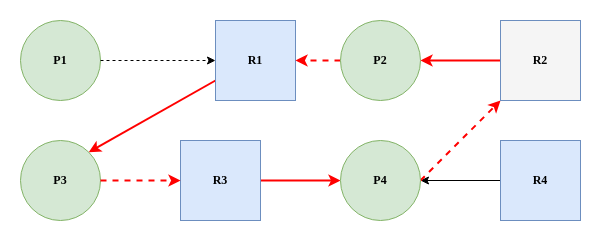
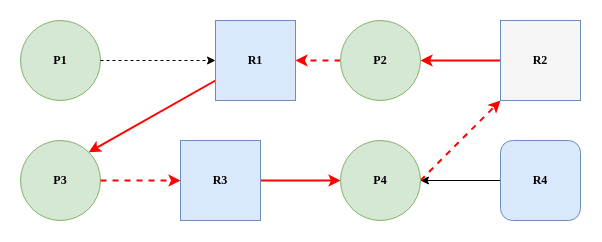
  <mxCell id="0" />
  <mxCell id="1" parent="0" />
  <mxCell id="2" value="P1" style="ellipse;whiteSpace=wrap;html=1;aspect=fixed;fillColor=#d5e8d4;strokeColor=#82b366;fontFamily=Fira Sans;fontStyle=1;" vertex="1" parent="1"><mxGeometry x="20" y="20" width="80" height="80" as="geometry" /></mxCell>
  <mxCell id="3" style="edgeStyle=none;rounded=0;orthogonalLoop=1;jettySize=auto;html=1;exitX=0;exitY=0.75;exitDx=0;exitDy=0;entryX=1;entryY=0;entryDx=0;entryDy=0;strokeWidth=2;strokeColor=#FF0000;" edge="1" parent="1" source="4" target="6"><mxGeometry relative="1" as="geometry" /></mxCell>
  <mxCell id="4" value="R1" style="whiteSpace=wrap;html=1;aspect=fixed;fillColor=#dae8fc;strokeColor=#6c8ebf;fontFamily=Fira Sans;fontStyle=1;" vertex="1" parent="1"><mxGeometry x="215" y="20" width="80" height="80" as="geometry" /></mxCell>
  <mxCell id="5" value="" style="endArrow=classic;html=1;exitX=1;exitY=0.5;exitDx=0;exitDy=0;entryX=0;entryY=0.5;entryDx=0;entryDy=0;dashed=1;" edge="1" parent="1" source="2" target="4"><mxGeometry width="50" height="50" relative="1" as="geometry"><mxPoint x="160" y="120" as="sourcePoint" /><mxPoint x="260" y="180" as="targetPoint" /></mxGeometry></mxCell>
  <mxCell id="6" value="P3" style="ellipse;whiteSpace=wrap;html=1;aspect=fixed;fillColor=#d5e8d4;strokeColor=#82b366;fontFamily=Fira Sans;fontStyle=1;" vertex="1" parent="1"><mxGeometry x="20" y="140" width="80" height="80" as="geometry" /></mxCell>
  <mxCell id="7" style="edgeStyle=none;orthogonalLoop=1;jettySize=auto;html=1;exitX=1;exitY=0.5;exitDx=0;exitDy=0;entryX=0;entryY=0.5;entryDx=0;entryDy=0;strokeWidth=2;strokeColor=#FF0000;" edge="1" parent="1" source="8" target="15"><mxGeometry relative="1" as="geometry" /></mxCell>
  <mxCell id="8" value="R3" style="whiteSpace=wrap;html=1;aspect=fixed;fillColor=#dae8fc;strokeColor=#6c8ebf;fontFamily=Fira Sans;fontStyle=1;" vertex="1" parent="1"><mxGeometry x="180" y="140" width="80" height="80" as="geometry" /></mxCell>
  <mxCell id="9" value="" style="endArrow=classic;html=1;exitX=1;exitY=0.5;exitDx=0;exitDy=0;entryX=0;entryY=0.5;entryDx=0;entryDy=0;dashed=1;strokeWidth=2;strokeColor=#FF0000;" edge="1" parent="1" source="6" target="8"><mxGeometry width="50" height="50" relative="1" as="geometry"><mxPoint x="160" y="240" as="sourcePoint" /><mxPoint x="260" y="300" as="targetPoint" /></mxGeometry></mxCell>
  <mxCell id="10" style="edgeStyle=none;orthogonalLoop=1;jettySize=auto;html=1;exitX=0;exitY=0.5;exitDx=0;exitDy=0;dashed=1;strokeWidth=2;strokeColor=#FF0000;" edge="1" parent="1" source="11" target="4"><mxGeometry relative="1" as="geometry" /></mxCell>
  <mxCell id="11" value="P2" style="ellipse;whiteSpace=wrap;html=1;aspect=fixed;fillColor=#d5e8d4;strokeColor=#82b366;fontFamily=Fira Sans;fontStyle=1;" vertex="1" parent="1"><mxGeometry x="340" y="20" width="80" height="80" as="geometry" /></mxCell>
  <mxCell id="12" style="edgeStyle=none;orthogonalLoop=1;jettySize=auto;html=1;exitX=0;exitY=0.5;exitDx=0;exitDy=0;" edge="1" parent="1" source="13" target="15"><mxGeometry relative="1" as="geometry" /></mxCell>
- <mxCell id="13" value="R4" style="whiteSpace=wrap;html=1;aspect=fixed;fillColor=#dae8fc;strokeColor=#6c8ebf;fontFamily=Fira Sans;fontStyle=1;" vertex="1" parent="1"><mxGeometry x="500" y="140" width="80" height="80" as="geometry" /></mxCell>
+ <mxCell id="13" value="R4" style="whiteSpace=wrap;html=1;aspect=fixed;fillColor=#dae8fc;strokeColor=#6c8ebf;fontFamily=Fira Sans;fontStyle=1;rounded=1;" vertex="1" parent="1"><mxGeometry x="500" y="140" width="80" height="80" as="geometry" /></mxCell>
  <mxCell id="14" style="orthogonalLoop=1;jettySize=auto;html=1;exitX=1;exitY=0.5;exitDx=0;exitDy=0;dashed=1;strokeWidth=2;strokeColor=#FF0000;" edge="1" parent="1" source="15" target="17"><mxGeometry relative="1" as="geometry"><mxPoint x="480" y="140" as="targetPoint" /></mxGeometry></mxCell>
  <mxCell id="15" value="P4" style="ellipse;whiteSpace=wrap;html=1;aspect=fixed;fillColor=#d5e8d4;strokeColor=#82b366;fontFamily=Fira Sans;fontStyle=1;" vertex="1" parent="1"><mxGeometry x="340" y="140" width="80" height="80" as="geometry" /></mxCell>
  <mxCell id="16" style="edgeStyle=none;orthogonalLoop=1;jettySize=auto;html=1;exitX=0;exitY=0.5;exitDx=0;exitDy=0;entryX=1;entryY=0.5;entryDx=0;entryDy=0;strokeWidth=2;strokeColor=#FF0000;" edge="1" parent="1" source="17" target="11"><mxGeometry relative="1" as="geometry" /></mxCell>
  <mxCell id="17" value="R2" style="whiteSpace=wrap;html=1;aspect=fixed;fillColor=#f5f5f5;strokeColor=#6c8ebf;fontFamily=Fira Sans;fontStyle=1;" vertex="1" parent="1"><mxGeometry x="500" y="20" width="80" height="80" as="geometry" /></mxCell>
